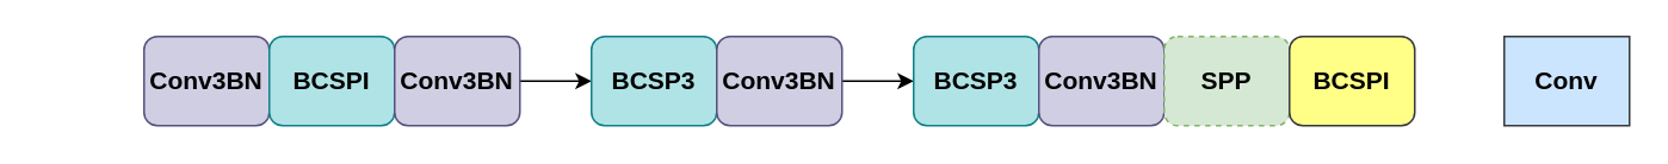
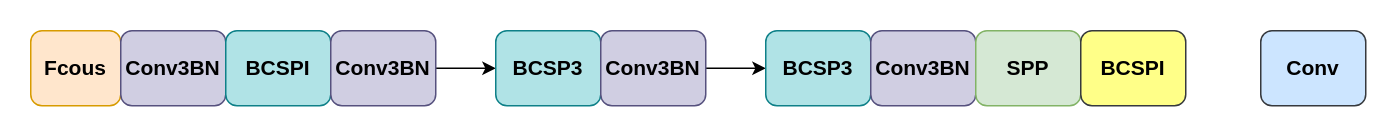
  <mxCell id="0" />
  <mxCell id="1" parent="0" />
+ <mxCell id="2" value="&lt;b&gt;&lt;font style=&quot;font-size: 14px&quot;&gt;Fcous&lt;/font&gt;&lt;/b&gt;" style="rounded=1;whiteSpace=wrap;html=1;fillColor=#ffe6cc;strokeColor=#d79b00;gradientColor=none;" vertex="1" parent="1"><mxGeometry x="20" y="20" width="60" height="50" as="geometry" /></mxCell>
  <mxCell id="3" value="&lt;b&gt;&lt;font style=&quot;font-size: 14px&quot;&gt;Conv3BN&lt;/font&gt;&lt;/b&gt;" style="rounded=1;whiteSpace=wrap;html=1;fillColor=#d0cee2;strokeColor=#56517e;" vertex="1" parent="1"><mxGeometry x="80" y="20" width="70" height="50" as="geometry" /></mxCell>
  <mxCell id="4" value="&lt;b&gt;&lt;font style=&quot;font-size: 14px&quot;&gt;BCSPI&lt;/font&gt;&lt;/b&gt;" style="rounded=1;whiteSpace=wrap;html=1;fillColor=#b0e3e6;strokeColor=#0e8088;" vertex="1" parent="1"><mxGeometry x="150" y="20" width="70" height="50" as="geometry" /></mxCell>
  <mxCell id="5" style="edgeStyle=orthogonalEdgeStyle;rounded=0;orthogonalLoop=1;jettySize=auto;html=1;entryX=0;entryY=0.5;entryDx=0;entryDy=0;fontSize=14;" edge="1" parent="1" source="6" target="7"><mxGeometry relative="1" as="geometry" /></mxCell>
  <mxCell id="6" value="&lt;b&gt;&lt;font style=&quot;font-size: 14px&quot;&gt;Conv3BN&lt;/font&gt;&lt;/b&gt;" style="rounded=1;whiteSpace=wrap;html=1;fillColor=#d0cee2;strokeColor=#56517e;" vertex="1" parent="1"><mxGeometry x="220" y="20" width="70" height="50" as="geometry" /></mxCell>
  <mxCell id="7" value="&lt;b&gt;&lt;font style=&quot;font-size: 14px&quot;&gt;BCSP3&lt;/font&gt;&lt;/b&gt;" style="rounded=1;whiteSpace=wrap;html=1;fillColor=#b0e3e6;strokeColor=#0e8088;" vertex="1" parent="1"><mxGeometry x="330" y="20" width="70" height="50" as="geometry" /></mxCell>
  <mxCell id="8" style="edgeStyle=orthogonalEdgeStyle;rounded=0;orthogonalLoop=1;jettySize=auto;html=1;exitX=1;exitY=0.5;exitDx=0;exitDy=0;entryX=0;entryY=0.5;entryDx=0;entryDy=0;fontSize=14;" edge="1" parent="1" source="9" target="10"><mxGeometry relative="1" as="geometry" /></mxCell>
  <mxCell id="9" value="&lt;b&gt;&lt;font style=&quot;font-size: 14px&quot;&gt;Conv3BN&lt;/font&gt;&lt;/b&gt;" style="rounded=1;whiteSpace=wrap;html=1;fillColor=#d0cee2;strokeColor=#56517e;" vertex="1" parent="1"><mxGeometry x="400" y="20" width="70" height="50" as="geometry" /></mxCell>
  <mxCell id="10" value="&lt;b&gt;&lt;font style=&quot;font-size: 14px&quot;&gt;BCSP3&lt;/font&gt;&lt;/b&gt;" style="rounded=1;whiteSpace=wrap;html=1;fillColor=#b0e3e6;strokeColor=#0e8088;" vertex="1" parent="1"><mxGeometry x="510" y="20" width="70" height="50" as="geometry" /></mxCell>
  <mxCell id="11" value="&lt;b&gt;&lt;font style=&quot;font-size: 14px&quot;&gt;Conv3BN&lt;/font&gt;&lt;/b&gt;" style="rounded=1;whiteSpace=wrap;html=1;fillColor=#d0cee2;strokeColor=#56517e;" vertex="1" parent="1"><mxGeometry x="580" y="20" width="70" height="50" as="geometry" /></mxCell>
- <mxCell id="12" value="&lt;b&gt;&lt;font style=&quot;font-size: 14px&quot;&gt;SPP&lt;/font&gt;&lt;/b&gt;" style="rounded=1;whiteSpace=wrap;html=1;fillColor=#d5e8d4;strokeColor=#82b366;gradientColor=none;dashed=1;" vertex="1" parent="1"><mxGeometry x="650" y="20" width="70" height="50" as="geometry" /></mxCell>
+ <mxCell id="12" value="&lt;b&gt;&lt;font style=&quot;font-size: 14px&quot;&gt;SPP&lt;/font&gt;&lt;/b&gt;" style="rounded=1;whiteSpace=wrap;html=1;fillColor=#d5e8d4;strokeColor=#82b366;gradientColor=none;" vertex="1" parent="1"><mxGeometry x="650" y="20" width="70" height="50" as="geometry" /></mxCell>
  <mxCell id="13" value="&lt;b&gt;&lt;font style=&quot;font-size: 14px&quot;&gt;BCSPI&lt;/font&gt;&lt;/b&gt;" style="rounded=1;whiteSpace=wrap;html=1;fillColor=#ffff88;strokeColor=#36393d;" vertex="1" parent="1"><mxGeometry x="720" y="20" width="70" height="50" as="geometry" /></mxCell>
- <mxCell id="14" value="&lt;b&gt;&lt;font style=&quot;font-size: 14px&quot;&gt;Conv&lt;/font&gt;&lt;/b&gt;" style="whiteSpace=wrap;html=1;fillColor=#cce5ff;strokeColor=#36393d;rounded=0;" vertex="1" parent="1"><mxGeometry x="840" y="20" width="70" height="50" as="geometry" /></mxCell>
+ <mxCell id="14" value="&lt;b&gt;&lt;font style=&quot;font-size: 14px&quot;&gt;Conv&lt;/font&gt;&lt;/b&gt;" style="rounded=1;whiteSpace=wrap;html=1;fillColor=#cce5ff;strokeColor=#36393d;" vertex="1" parent="1"><mxGeometry x="840" y="20" width="70" height="50" as="geometry" /></mxCell>
